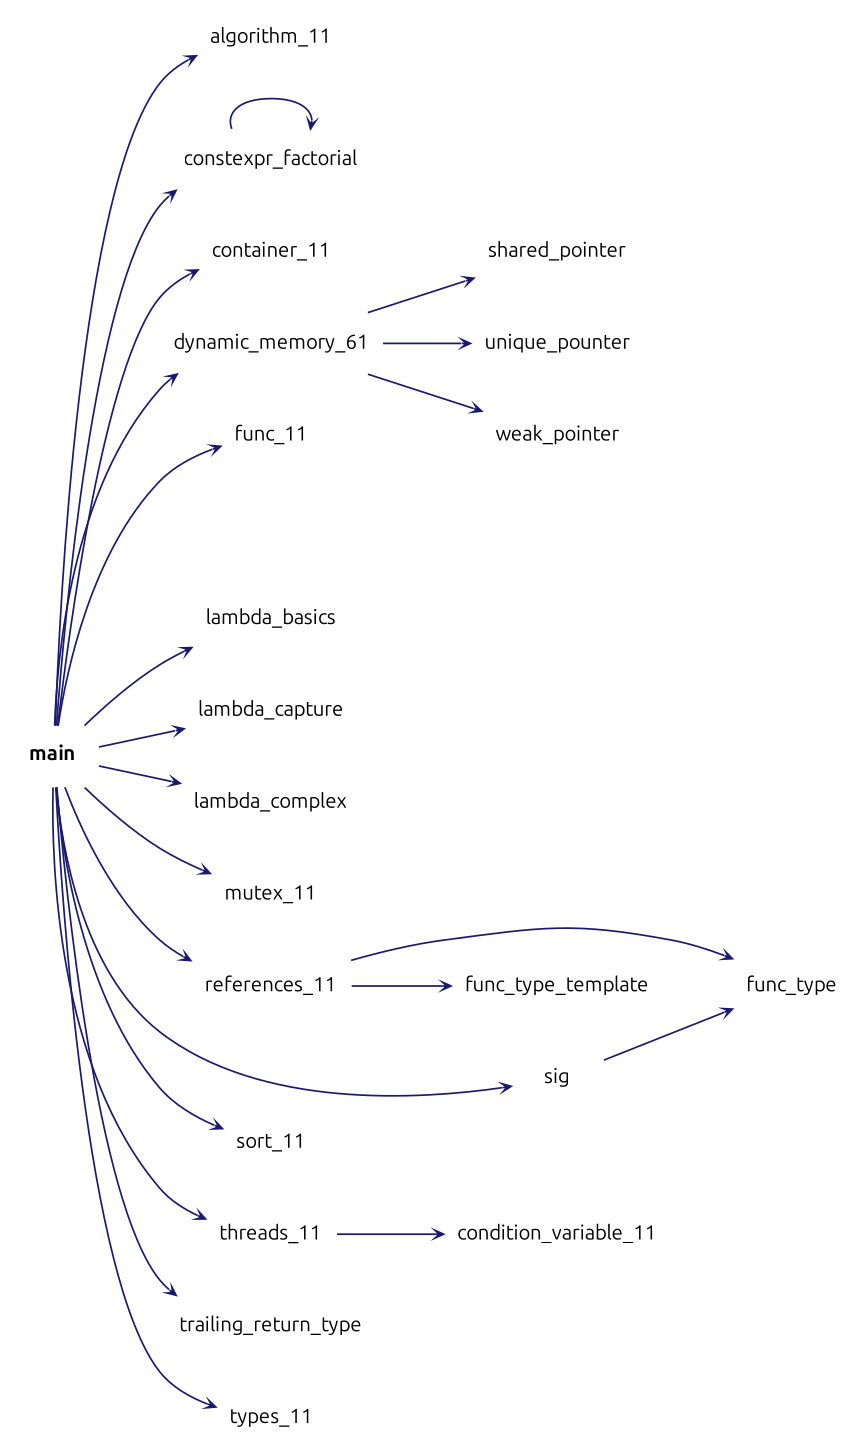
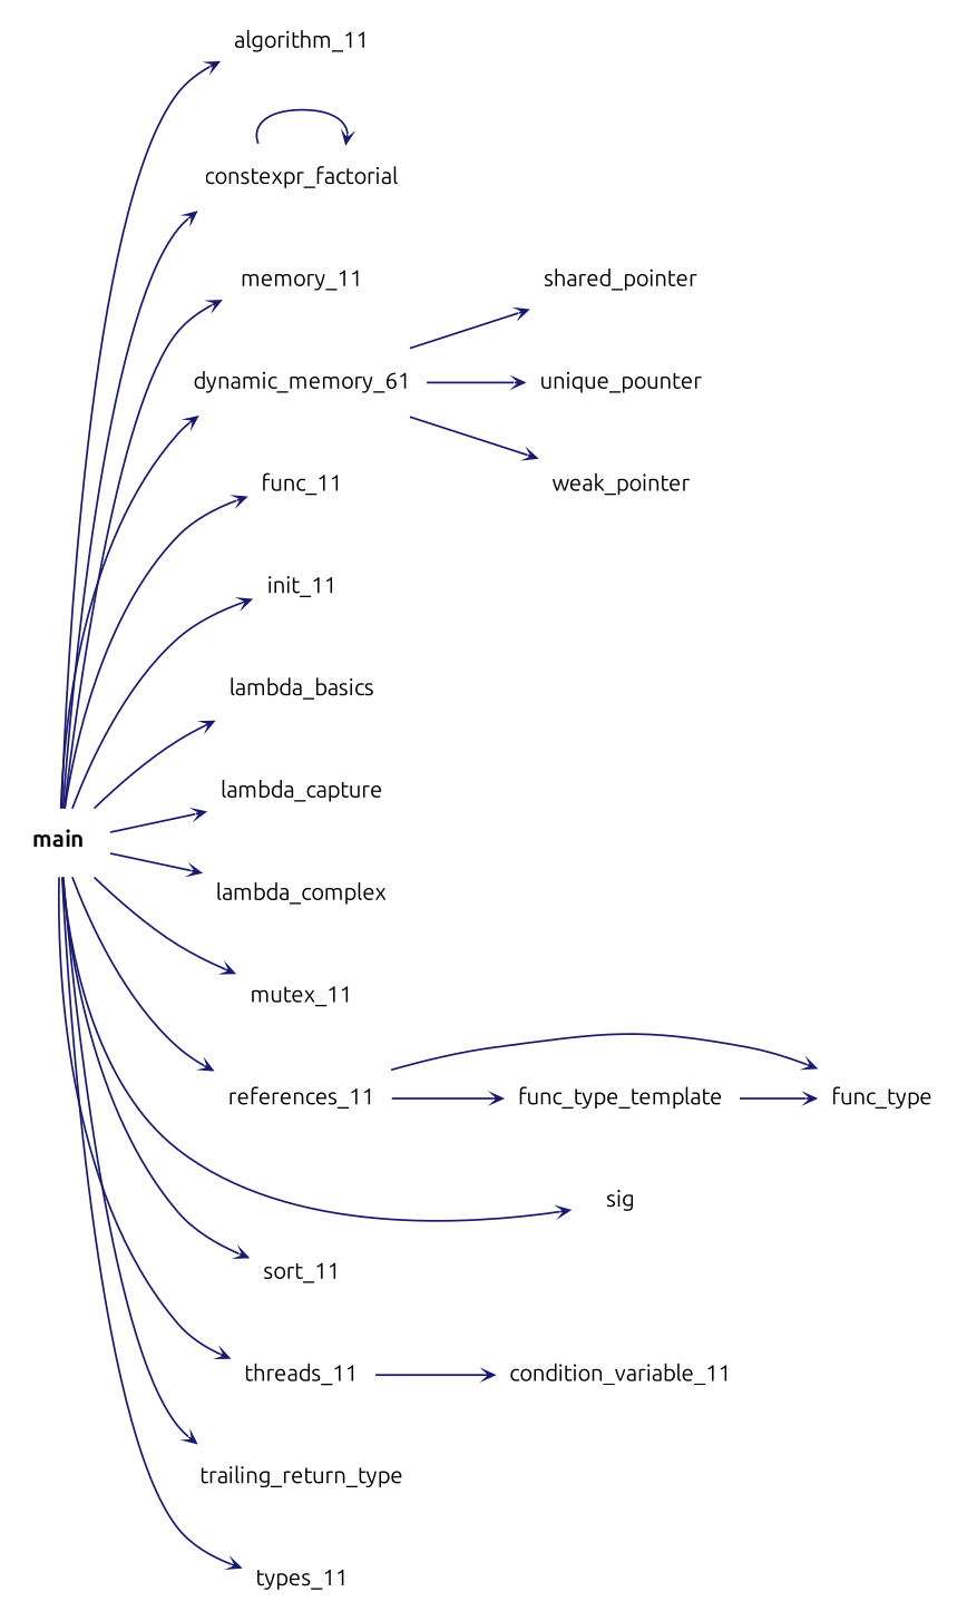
  digraph {
    rankdir=LR
    node [fontname=Ubuntu fontsize=12 shape=plaintext]
    edge [arrowhead=open arrowsize=0.5 arrowtail=open color=midnightblue fontname=Ubuntu labelfontsize=10 style=solid]
    n1 [label=<<b>main</b>>]
    n2 [label=algorithm_11]
    n3 [label=constexpr_factorial]
-   n4 [label=container_11]
+   n4 [label=memory_11]
    n5 [label=dynamic_memory_61]
    n6 [label=func_11]
+   n7 [label=init_11]
    n8 [label=lambda_basics]
    n9 [label=lambda_capture]
    n10 [label=lambda_complex]
    n11 [label=mutex_11]
    n12 [label=references_11]
    n13 [label=sig]
    n14 [label=sort_11]
    n15 [label=threads_11]
    n16 [label=trailing_return_type]
    n17 [label=types_11]
    n18 [label=shared_pointer]
    n19 [label=unique_pounter]
    n20 [label=weak_pointer]
    n21 [label=func_type]
    n22 [label=func_type_template]
    n23 [label=condition_variable_11]
    n1 -> n2
    n1 -> n3
    n1 -> n4
    n1 -> n5
    n1 -> n6
+   n1 -> n7
    n1 -> n8
    n1 -> n9
    n1 -> n10
    n1 -> n11
    n1 -> n12
    n1 -> n13
    n1 -> n14
    n1 -> n15
    n1 -> n16
    n1 -> n17
    n3 -> n3
    n5 -> n18
    n5 -> n19
    n5 -> n20
    n12 -> n21
    n12 -> n22
    n15 -> n23
-   n13 -> n21
+   n22 -> n21
  }
